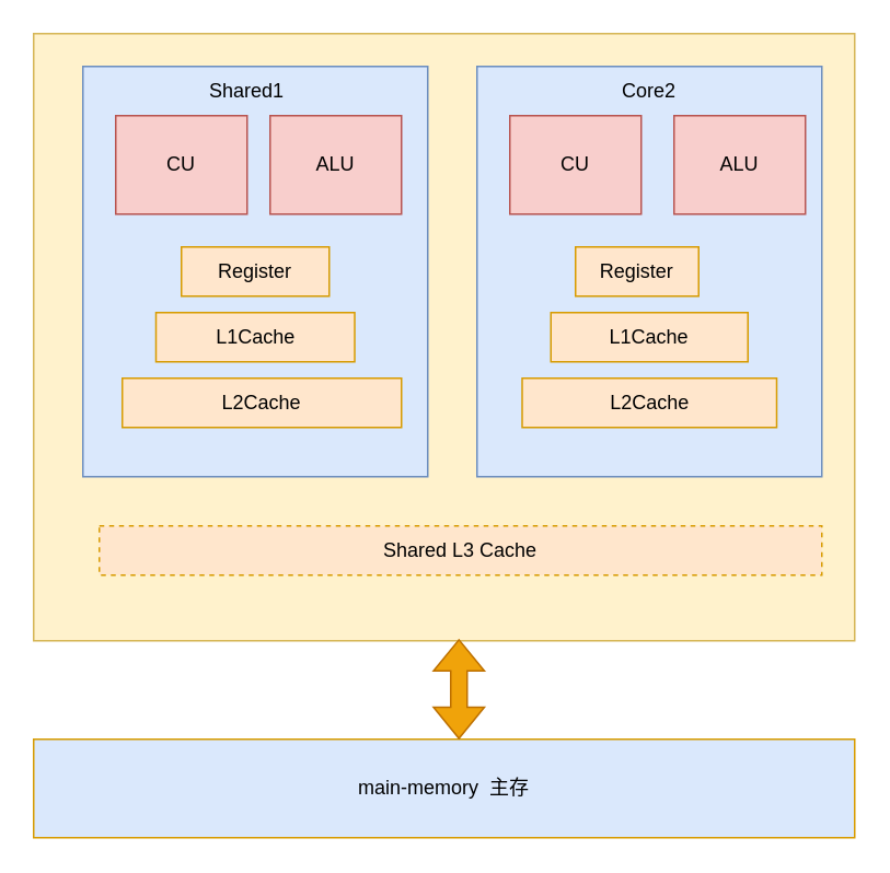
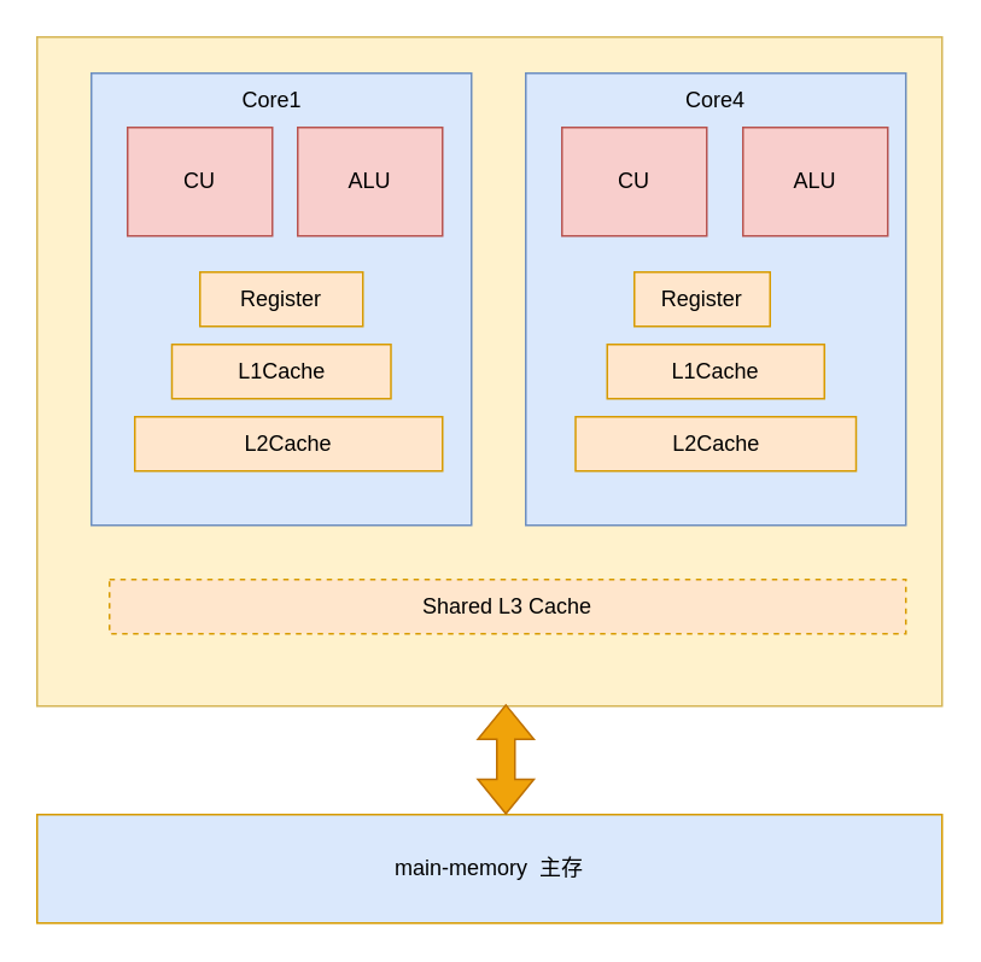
  <mxCell id="0" />
  <mxCell id="1" parent="0" />
  <mxCell id="2" value="" style="rounded=0;whiteSpace=wrap;html=1;fillColor=#fff2cc;strokeColor=#d6b656;" vertex="1" parent="1"><mxGeometry x="20" y="20" width="500" height="370" as="geometry" /></mxCell>
  <mxCell id="3" value="main-memory&amp;nbsp; 主存" style="rounded=0;whiteSpace=wrap;html=1;fillColor=#dae8fc;strokeColor=#d79b00;" vertex="1" parent="1"><mxGeometry x="20" y="450" width="500" height="60" as="geometry" /></mxCell>
  <mxCell id="4" value="" style="rounded=0;whiteSpace=wrap;html=1;fillColor=#dae8fc;strokeColor=#6c8ebf;" vertex="1" parent="1"><mxGeometry x="50" y="40" width="210" height="250" as="geometry" /></mxCell>
  <mxCell id="5" value="" style="rounded=0;whiteSpace=wrap;html=1;fillColor=#dae8fc;strokeColor=#6c8ebf;" vertex="1" parent="1"><mxGeometry x="290" y="40" width="210" height="250" as="geometry" /></mxCell>
  <mxCell id="6" value="CU" style="rounded=0;whiteSpace=wrap;html=1;fillColor=#f8cecc;strokeColor=#b85450;" vertex="1" parent="1"><mxGeometry x="70" y="70" width="80" height="60" as="geometry" /></mxCell>
  <mxCell id="7" value="ALU" style="rounded=0;whiteSpace=wrap;html=1;fillColor=#f8cecc;strokeColor=#b85450;" vertex="1" parent="1"><mxGeometry x="164" y="70" width="80" height="60" as="geometry" /></mxCell>
  <mxCell id="8" value="CU" style="rounded=0;whiteSpace=wrap;html=1;fillColor=#f8cecc;strokeColor=#b85450;" vertex="1" parent="1"><mxGeometry x="310" y="70" width="80" height="60" as="geometry" /></mxCell>
  <mxCell id="9" value="ALU" style="rounded=0;whiteSpace=wrap;html=1;fillColor=#f8cecc;strokeColor=#b85450;" vertex="1" parent="1"><mxGeometry x="410" y="70" width="80" height="60" as="geometry" /></mxCell>
  <mxCell id="10" value="Register" style="rounded=0;whiteSpace=wrap;html=1;fillColor=#ffe6cc;strokeColor=#d79b00;" vertex="1" parent="1"><mxGeometry x="110" y="150" width="90" height="30" as="geometry" /></mxCell>
  <mxCell id="11" value="L1Cache" style="rounded=0;whiteSpace=wrap;html=1;fillColor=#ffe6cc;strokeColor=#d79b00;" vertex="1" parent="1"><mxGeometry x="94.5" y="190" width="121" height="30" as="geometry" /></mxCell>
  <mxCell id="12" value="L2Cache" style="rounded=0;whiteSpace=wrap;html=1;fillColor=#ffe6cc;strokeColor=#d79b00;" vertex="1" parent="1"><mxGeometry x="74" y="230" width="170" height="30" as="geometry" /></mxCell>
  <mxCell id="13" value="Register" style="rounded=0;whiteSpace=wrap;html=1;fillColor=#ffe6cc;strokeColor=#d79b00;" vertex="1" parent="1"><mxGeometry x="350" y="150" width="75" height="30" as="geometry" /></mxCell>
  <mxCell id="14" value="L1Cache" style="rounded=0;whiteSpace=wrap;html=1;fillColor=#ffe6cc;strokeColor=#d79b00;" vertex="1" parent="1"><mxGeometry x="335" y="190" width="120" height="30" as="geometry" /></mxCell>
  <mxCell id="15" value="L2Cache" style="rounded=0;whiteSpace=wrap;html=1;fillColor=#ffe6cc;strokeColor=#d79b00;" vertex="1" parent="1"><mxGeometry x="317.5" y="230" width="155" height="30" as="geometry" /></mxCell>
  <mxCell id="16" value="Shared L3 Cache" style="rounded=0;whiteSpace=wrap;html=1;fillColor=#ffe6cc;strokeColor=#d79b00;dashed=1;" vertex="1" parent="1"><mxGeometry x="60" y="320" width="440" height="30" as="geometry" /></mxCell>
  <mxCell id="17" value="" style="shape=flexArrow;endArrow=classic;startArrow=classic;html=1;rounded=0;entryX=0.518;entryY=0.997;entryDx=0;entryDy=0;entryPerimeter=0;exitX=0.518;exitY=0;exitDx=0;exitDy=0;exitPerimeter=0;fillColor=#f0a30a;strokeColor=#BD7000;" edge="1" parent="1" source="3" target="2"><mxGeometry width="100" height="100" relative="1" as="geometry"><mxPoint x="180" y="500" as="sourcePoint" /><mxPoint x="280" y="400" as="targetPoint" /></mxGeometry></mxCell>
- <mxCell id="18" value="Shared1" style="text;html=1;align=center;verticalAlign=middle;whiteSpace=wrap;rounded=0;" vertex="1" parent="1"><mxGeometry x="120" y="40" width="60" height="30" as="geometry" /></mxCell>
- <mxCell id="19" value="Core2" style="text;html=1;align=center;verticalAlign=middle;whiteSpace=wrap;rounded=0;" vertex="1" parent="1"><mxGeometry x="365" y="40" width="60" height="30" as="geometry" /></mxCell>
+ <mxCell id="18" value="Core1" style="text;html=1;align=center;verticalAlign=middle;whiteSpace=wrap;rounded=0;" vertex="1" parent="1"><mxGeometry x="120" y="40" width="60" height="30" as="geometry" /></mxCell>
+ <mxCell id="19" value="Core4" style="text;html=1;align=center;verticalAlign=middle;whiteSpace=wrap;rounded=0;" vertex="1" parent="1"><mxGeometry x="365" y="40" width="60" height="30" as="geometry" /></mxCell>
